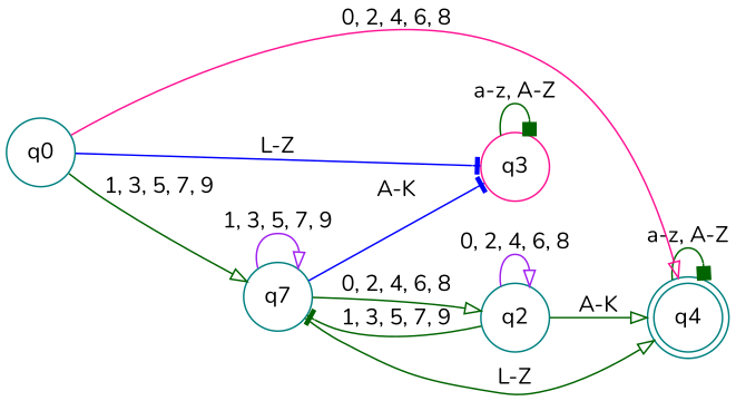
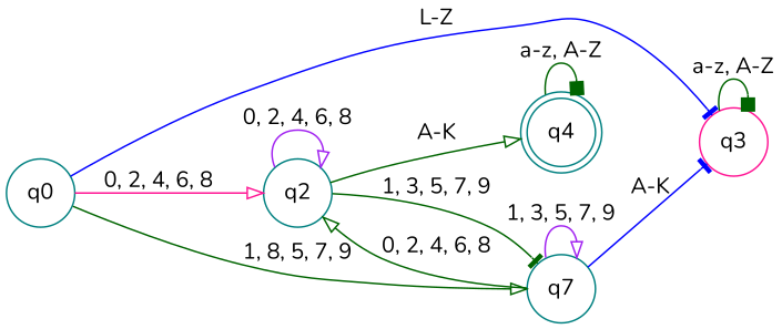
  digraph {
    fontname=Nunito
    rankdir=LR
    node [color=teal fontname=Nunito shape=circle]
    edge [arrowhead=onormal color=darkgreen fontname=Nunito]
    q4 [shape=doublecircle]
    q3 [color=deeppink]
    q0
    q2
    n5 [label=q7]
    q4 -> q4 [arrowhead=box label="a-z, A-Z"]
    q3 -> q3 [arrowhead=box label="a-z, A-Z"]
    q0 -> q3 [arrowhead=tee color=blue label="L-Z"]
-   q0 -> q4 [color=deeppink label="0, 2, 4, 6, 8"]
-   q0 -> n5 [label="1, 3, 5, 7, 9"]
+   q0 -> q2 [color=deeppink label="0, 2, 4, 6, 8"]
+   q0 -> n5 [label="1, 8, 5, 7, 9"]
    q2 -> q4 [label="A-K"]
    q2 -> q2 [color=purple label="0, 2, 4, 6, 8"]
    q2 -> n5 [arrowhead=tee label="1, 3, 5, 7, 9"]
-   n5 -> q4 [label="L-Z"]
    n5 -> q3 [arrowhead=tee color=blue label="A-K"]
    n5 -> q2 [label="0, 2, 4, 6, 8"]
    n5 -> n5 [color=purple label="1, 3, 5, 7, 9"]
  }
